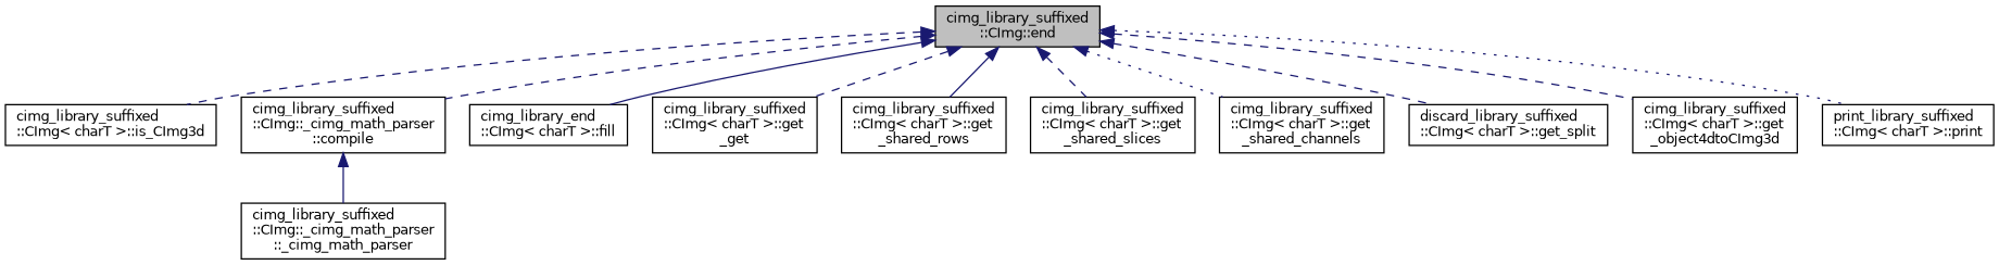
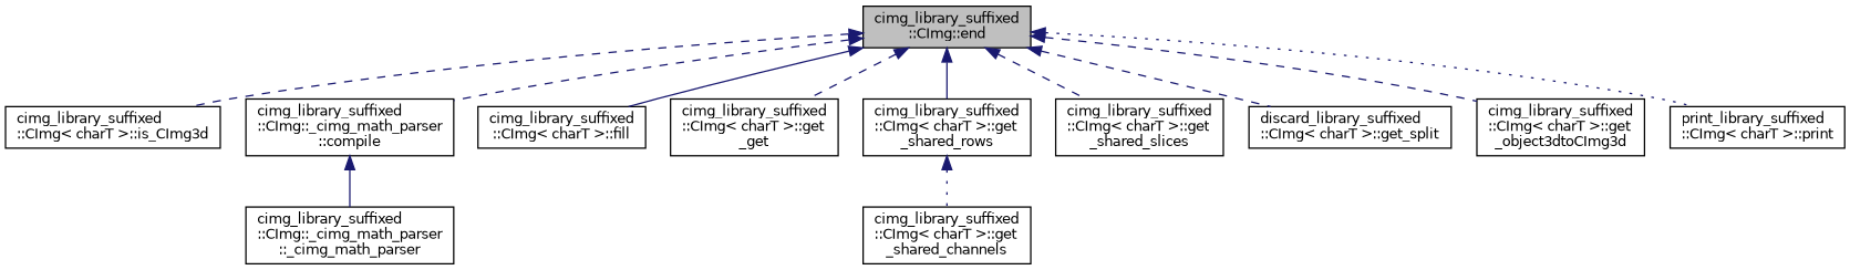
  digraph {
    rankdir=TB
    node [color=black fillcolor=white fontname=Helvetica fontsize=10 shape=record style=filled]
    edge [color=midnightblue dir=back fontname=Helvetica fontsize=10 labelfontname=Helvetica labelfontsize=10 style=dashed]
    n1 [fillcolor=grey75 fontcolor=black height=0.2 label="cimg_library_suffixed\l::CImg::end" width=0.4]
    n2 [height=0.2 label="cimg_library_suffixed\l::CImg\< charT \>::is_CImg3d" width=0.4]
    n3 [height=0.2 label="cimg_library_suffixed\l::CImg::_cimg_math_parser\l::compile" width=0.4]
-   n4 [height=0.2 label="cimg_library_end\l::CImg\< charT \>::fill" width=0.4]
+   n4 [height=0.2 label="cimg_library_suffixed\l::CImg\< charT \>::fill" width=0.4]
    n5 [height=0.2 label="cimg_library_suffixed\l::CImg\< charT \>::get\l_get" width=0.4]
    n6 [height=0.2 label="cimg_library_suffixed\l::CImg\< charT \>::get\l_shared_rows" width=0.4]
    n7 [height=0.2 label="cimg_library_suffixed\l::CImg\< charT \>::get\l_shared_slices" width=0.4]
    n8 [height=0.2 label="cimg_library_suffixed\l::CImg\< charT \>::get\l_shared_channels" width=0.4]
    n9 [height=0.2 label="discard_library_suffixed\l::CImg\< charT \>::get_split" width=0.4]
-   n10 [height=0.2 label="cimg_library_suffixed\l::CImg\< charT \>::get\l_object4dtoCImg3d" width=0.4]
+   n10 [height=0.2 label="cimg_library_suffixed\l::CImg\< charT \>::get\l_object3dtoCImg3d" width=0.4]
    n11 [height=0.2 label="print_library_suffixed\l::CImg\< charT \>::print" width=0.4]
    n12 [height=0.2 label="cimg_library_suffixed\l::CImg::_cimg_math_parser\l::_cimg_math_parser" width=0.4]
    n1 -> n2
    n1 -> n3
    n1 -> n4 [style=solid]
    n1 -> n5
    n1 -> n6 [style=solid]
    n1 -> n7
-   n1 -> n8 [style=dotted]
+   n6 -> n8 [style=dotted]
    n1 -> n9
    n1 -> n10
    n1 -> n11 [style=dotted]
    n3 -> n12 [style=solid]
  }
